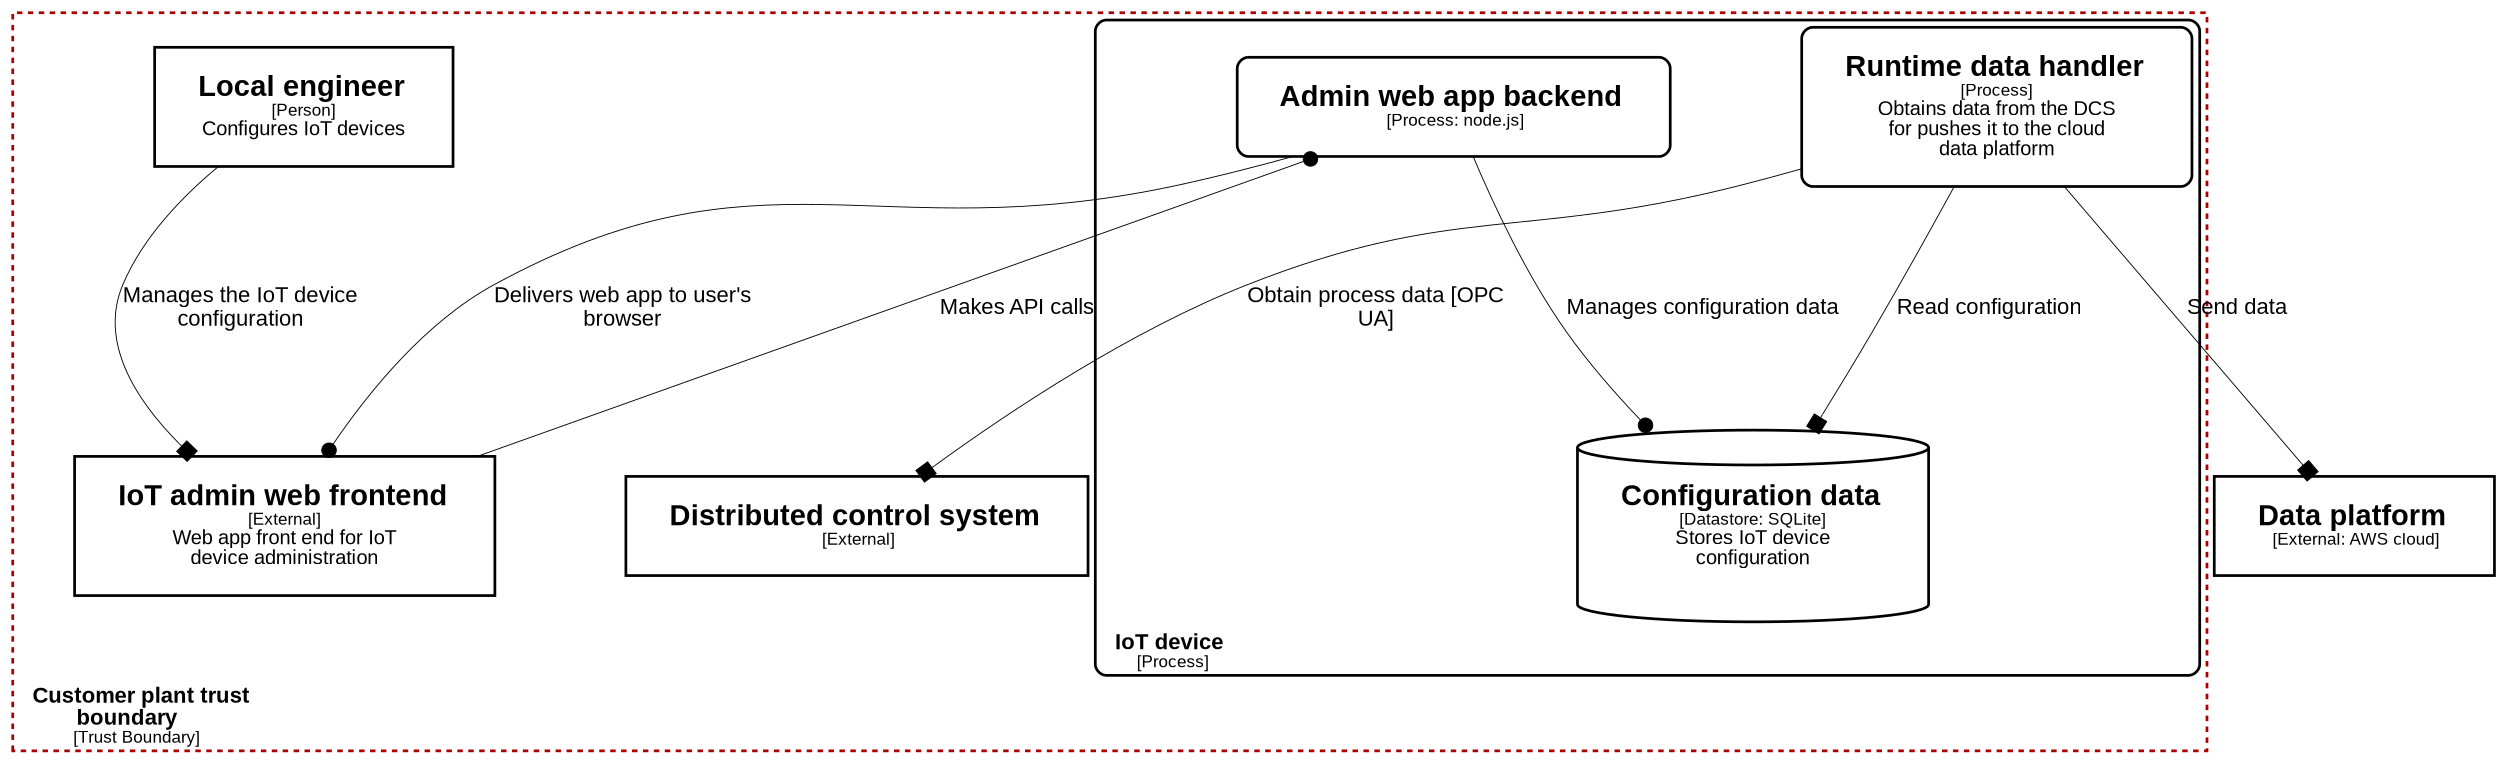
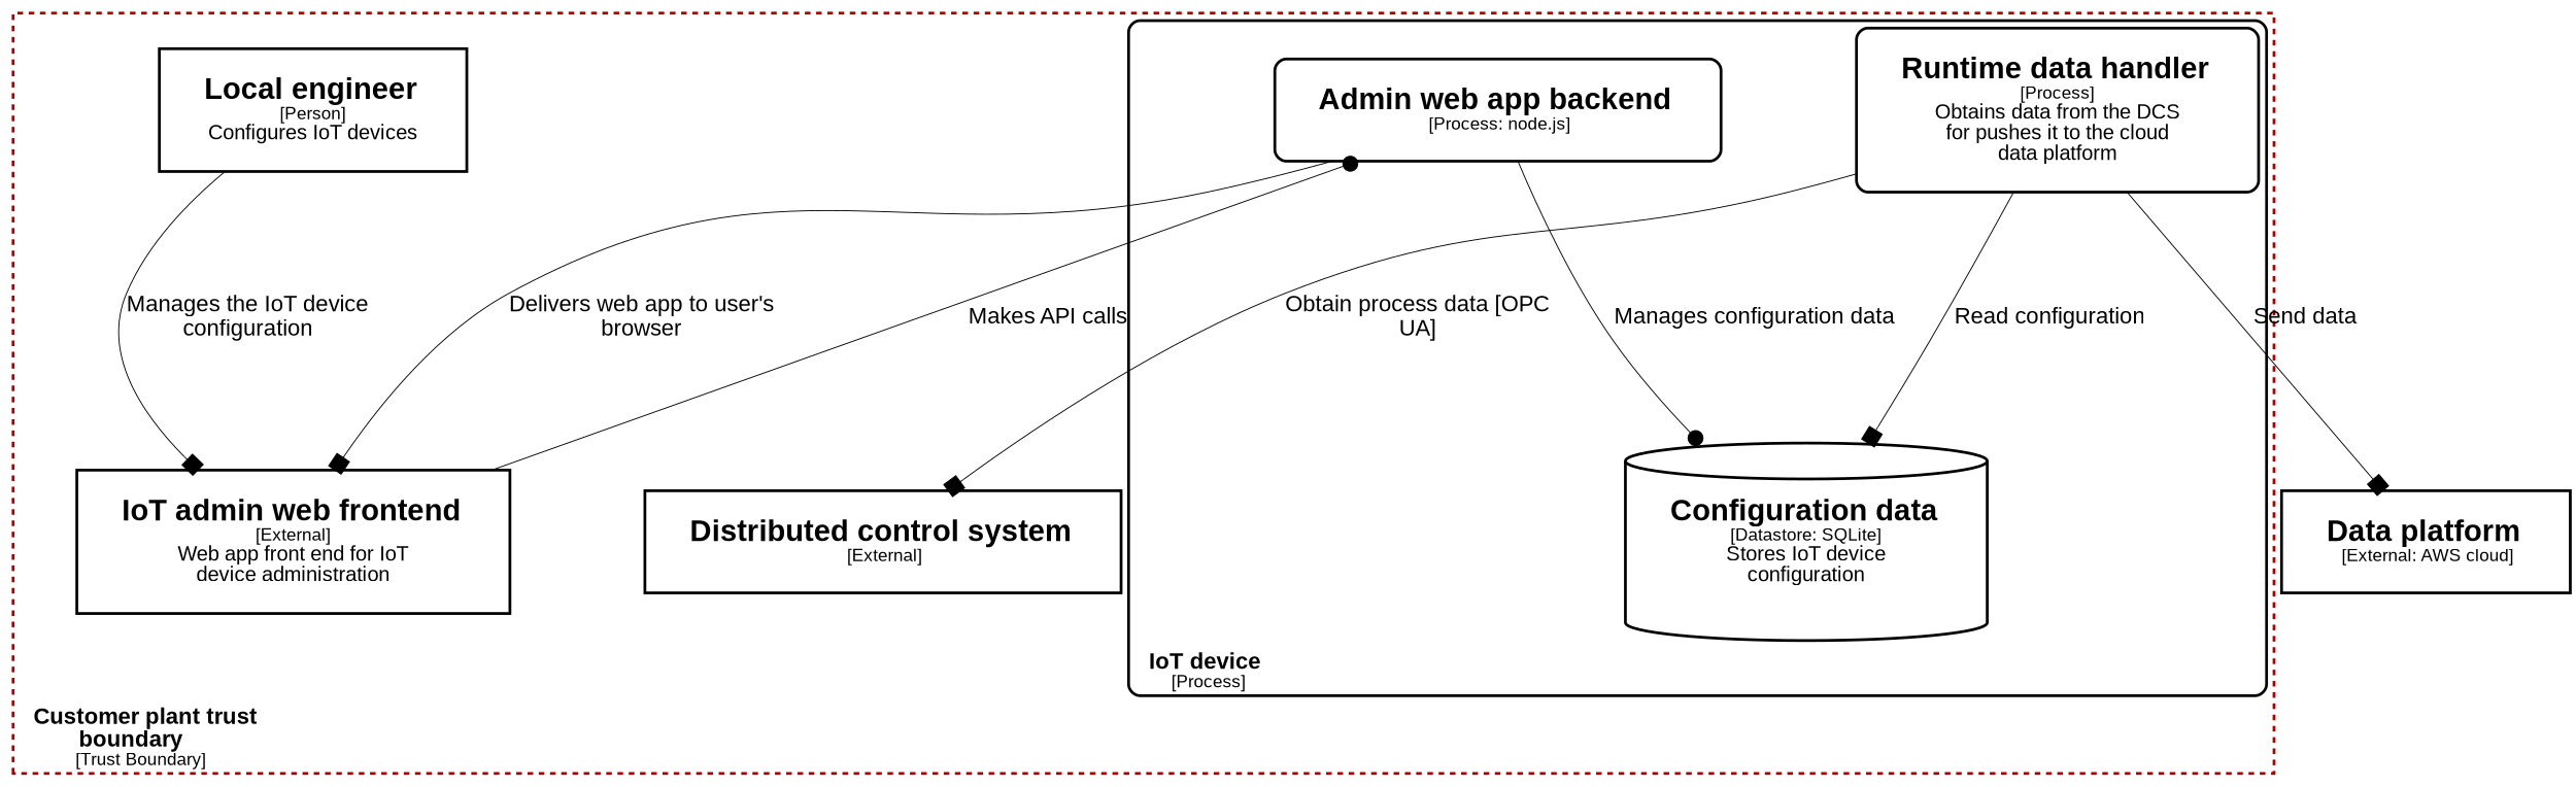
  digraph {
    compound=true
    fontname="Liberation Sans"
    nodesep=2
    penwidth=3
    ranksep=3
    node [color="#000000" fontname="Liberation Sans" margin=0.4 penwidth=3 shape=rectangle]
    edge [arrowhead=box arrowsize=2 fontname="Liberation Sans" pendwidth=3]
    n1 [label=<<font point-size='32'> <b> Admin web app backend </b> </font> <br/> <font point-size='19'>[Process: node.js]</font>> style=rounded]
    n2 [label=<<font point-size='32'> <b> Configuration data </b> </font> <br/> <font point-size='19'>[Datastore: SQLite]</font> <br/><font point-size='22'>Stores IoT device<br/>configuration</font>> shape=cylinder]
    n3 [label=<<font point-size='32'> <b> Runtime data handler </b> </font> <br/> <font point-size='19'>[Process]</font> <br/><font point-size='22'>Obtains data from the DCS<br/>for pushes it to the cloud<br/>data platform</font>> style=rounded]
    demo_yvgrwede [shape=point style=invis color=""]
    n5 [label=<<font point-size='32'> <b> IoT admin web frontend </b> </font> <br/> <font point-size='19'>[External]</font> <br/><font point-size='22'>Web app front end for IoT<br/>device administration</font>>]
    n6 [label=<<font point-size='32'> <b> Local engineer </b> </font> <br/> <font point-size='19'>[Person]</font> <br/><font point-size='22'>Configures IoT devices</font>>]
    n7 [label=<<font point-size='32'> <b> Distributed control system </b> </font> <br/> <font point-size='19'>[External]</font>>]
    demo_guo091ni [shape=point style=invis color=""]
    n9 [label=<<font point-size='32'> <b> Data platform </b> </font> <br/> <font point-size='19'>[External: AWS cloud]</font>>]
    subgraph cluster_1 {
      color="#aa0000"
      label=<<font point-size='24'> <b> Customer plant trust<br/>boundary </b> </font> <br/> <font point-size='19'>[Trust Boundary]</font>>
      labeljust=l
      labelloc=b
      shape=rectangle
      style=dashed
      n5
      n6
      n7
      demo_guo091ni
      subgraph cluster_2 {
        color="#000000"
        label=<<font point-size='24'> <b> IoT device </b> </font> <br/> <font point-size='19'>[Process]</font>>
        labeljust=l
        labelloc=b
        shape=rectangle
        style=rounded
        n1
        n2
        n3
        demo_yvgrwede
      }
    }
    n1 -> n2 [arrowhead=dot label=<<font point-size='24'>Manages configuration data</font>>]
-   n1 -> n5 [arrowhead=dot label=<<font point-size='24'>Delivers web app to user&#x27;s<br/>browser</font>>]
+   n1 -> n5 [label=<<font point-size='24'>Delivers web app to user&#x27;s<br/>browser</font>>]
    n3 -> n2 [label=<<font point-size='24'>Read configuration</font>>]
    n3 -> n7 [label=<<font point-size='24'>Obtain process data [OPC<br/>UA]</font>>]
    n3 -> n9 [label=<<font point-size='24'>Send data</font>>]
    n5 -> n1 [arrowhead=dot label=<<font point-size='24'>Makes API calls</font>>]
    n6 -> n5 [label=<<font point-size='24'>Manages the IoT device<br/>configuration</font>>]
  }
